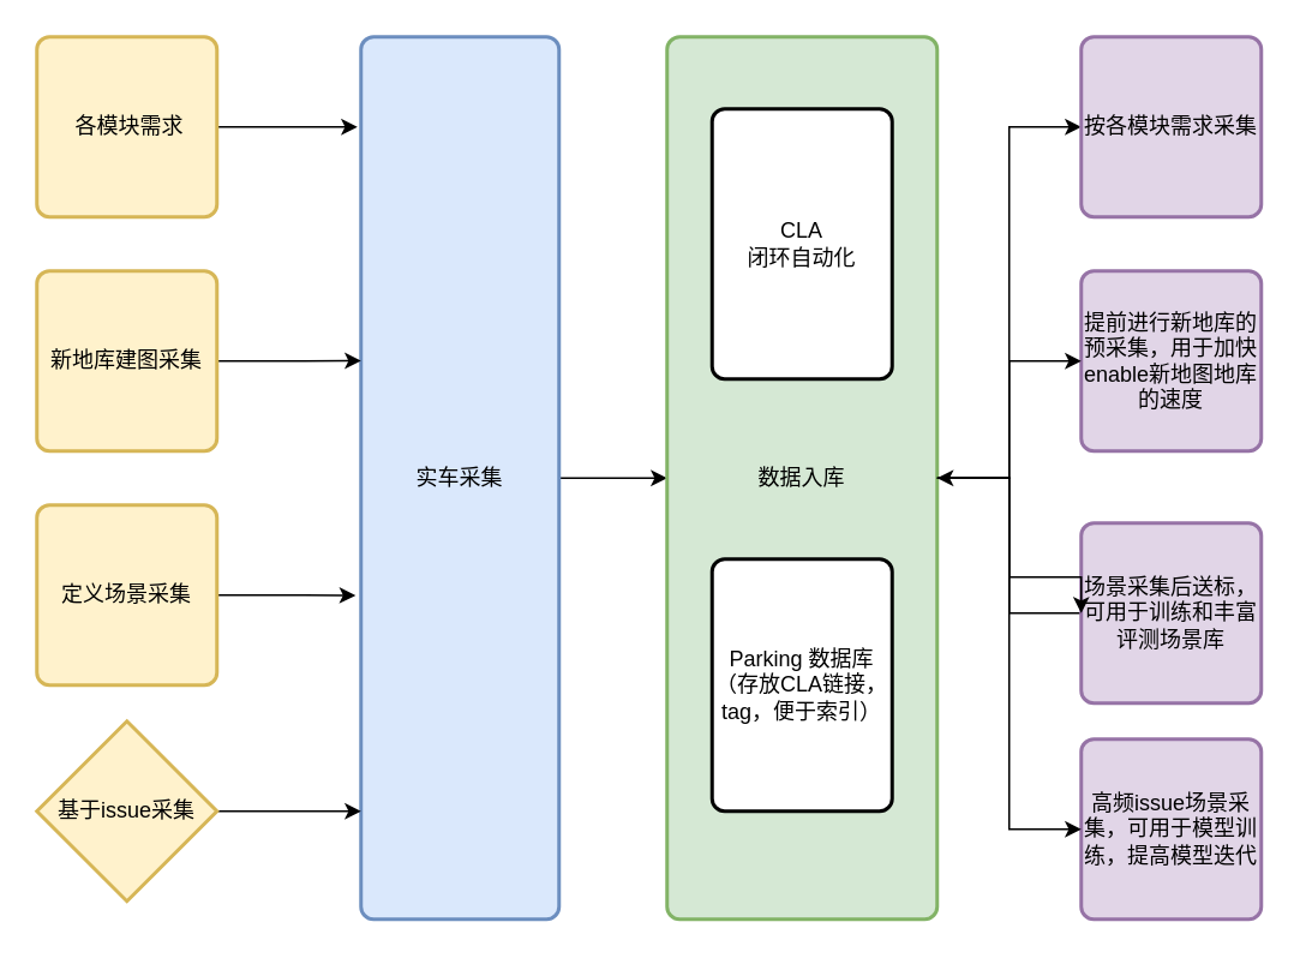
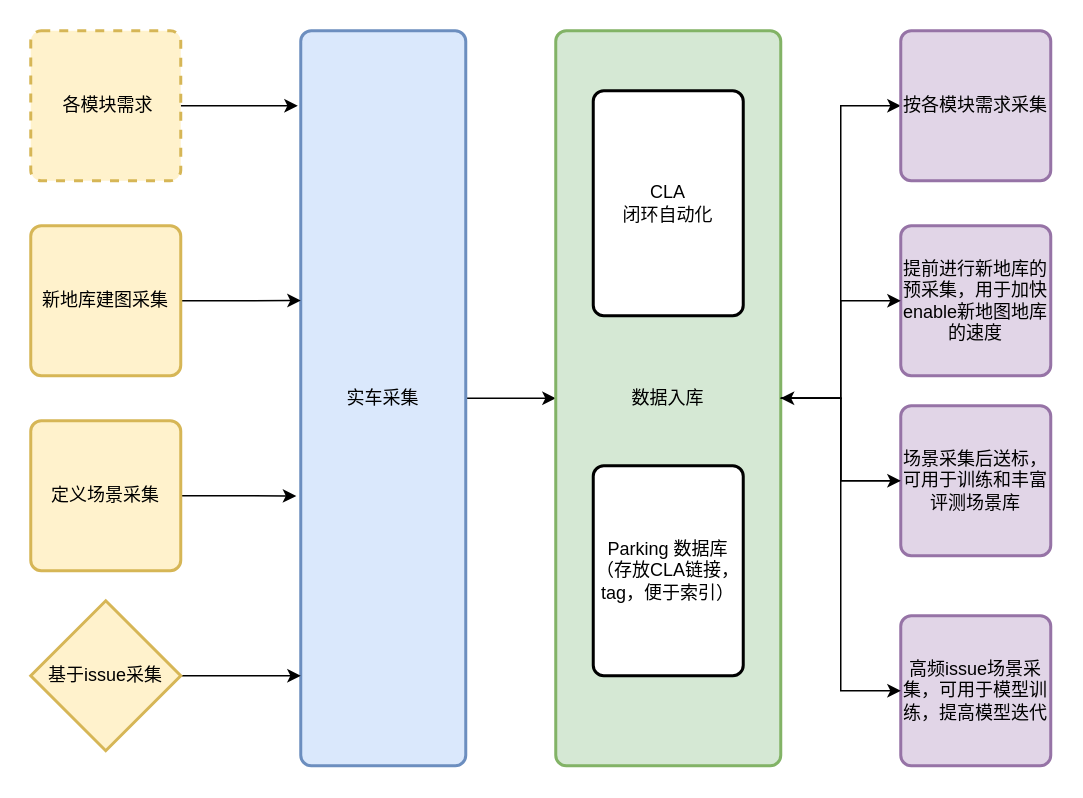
  <mxCell id="0" />
  <mxCell id="1" parent="0" />
  <mxCell id="2" style="edgeStyle=orthogonalEdgeStyle;rounded=0;orthogonalLoop=1;jettySize=auto;html=1;entryX=-0.018;entryY=0.102;entryDx=0;entryDy=0;entryPerimeter=0;" edge="1" parent="1" source="3" target="5"><mxGeometry relative="1" as="geometry" /></mxCell>
- <mxCell id="3" value="&amp;nbsp;各模块需求" style="rounded=1;whiteSpace=wrap;html=1;absoluteArcSize=1;arcSize=14;strokeWidth=2;fillColor=#fff2cc;strokeColor=#d6b656;" vertex="1" parent="1"><mxGeometry x="20" y="20" width="100" height="100" as="geometry" /></mxCell>
+ <mxCell id="3" value="&amp;nbsp;各模块需求" style="rounded=1;whiteSpace=wrap;html=1;absoluteArcSize=1;arcSize=14;strokeWidth=2;fillColor=#fff2cc;strokeColor=#d6b656;dashed=1;" vertex="1" parent="1"><mxGeometry x="20" y="20" width="100" height="100" as="geometry" /></mxCell>
  <mxCell id="4" style="edgeStyle=orthogonalEdgeStyle;rounded=0;orthogonalLoop=1;jettySize=auto;html=1;entryX=0;entryY=0.5;entryDx=0;entryDy=0;" edge="1" parent="1" source="5" target="13"><mxGeometry relative="1" as="geometry" /></mxCell>
  <mxCell id="5" value="实车采集" style="rounded=1;whiteSpace=wrap;html=1;absoluteArcSize=1;arcSize=14;strokeWidth=2;fillColor=#dae8fc;strokeColor=#6c8ebf;" vertex="1" parent="1"><mxGeometry x="200" y="20" width="110" height="490" as="geometry" /></mxCell>
  <mxCell id="6" style="edgeStyle=orthogonalEdgeStyle;rounded=0;orthogonalLoop=1;jettySize=auto;html=1;entryX=-0.027;entryY=0.633;entryDx=0;entryDy=0;entryPerimeter=0;" edge="1" parent="1" source="7" target="5"><mxGeometry relative="1" as="geometry" /></mxCell>
  <mxCell id="7" value="定义场景采集" style="rounded=1;whiteSpace=wrap;html=1;absoluteArcSize=1;arcSize=14;strokeWidth=2;fillColor=#fff2cc;strokeColor=#d6b656;" vertex="1" parent="1"><mxGeometry x="20" y="280" width="100" height="100" as="geometry" /></mxCell>
  <mxCell id="8" style="edgeStyle=orthogonalEdgeStyle;rounded=0;orthogonalLoop=1;jettySize=auto;html=1;entryX=0;entryY=0.367;entryDx=0;entryDy=0;entryPerimeter=0;" edge="1" parent="1" source="9" target="5"><mxGeometry relative="1" as="geometry" /></mxCell>
  <mxCell id="9" value="新地库建图采集" style="rounded=1;whiteSpace=wrap;html=1;absoluteArcSize=1;arcSize=14;strokeWidth=2;fillColor=#fff2cc;strokeColor=#d6b656;" vertex="1" parent="1"><mxGeometry x="20" y="150" width="100" height="100" as="geometry" /></mxCell>
  <mxCell id="10" value="" style="edgeStyle=orthogonalEdgeStyle;rounded=0;orthogonalLoop=1;jettySize=auto;html=1;" edge="1" parent="1" source="11" target="5"><mxGeometry relative="1" as="geometry"><Array as="points"><mxPoint x="190" y="450" /><mxPoint x="190" y="450" /></Array></mxGeometry></mxCell>
  <mxCell id="11" value="基于issue采集" style="rhombus;whiteSpace=wrap;html=1;absoluteArcSize=1;arcSize=14;strokeWidth=2;fillColor=#fff2cc;strokeColor=#d6b656;" vertex="1" parent="1"><mxGeometry x="20" y="400" width="100" height="100" as="geometry" /></mxCell>
  <mxCell id="12" style="edgeStyle=orthogonalEdgeStyle;rounded=0;orthogonalLoop=1;jettySize=auto;html=1;entryX=0;entryY=0.5;entryDx=0;entryDy=0;" edge="1" parent="1" source="13" target="20"><mxGeometry relative="1" as="geometry" /></mxCell>
  <mxCell id="13" value="数据入库" style="rounded=1;whiteSpace=wrap;html=1;absoluteArcSize=1;arcSize=14;strokeWidth=2;fillColor=#d5e8d4;strokeColor=#82b366;" vertex="1" parent="1"><mxGeometry x="370" y="20" width="150" height="490" as="geometry" /></mxCell>
  <mxCell id="14" value="CLA&lt;br&gt;闭环自动化" style="rounded=1;whiteSpace=wrap;html=1;absoluteArcSize=1;arcSize=14;strokeWidth=2;" vertex="1" parent="1"><mxGeometry x="395" y="60" width="100" height="150" as="geometry" /></mxCell>
  <mxCell id="15" value="Parking 数据库（存放CLA链接，tag，便于索引）" style="rounded=1;whiteSpace=wrap;html=1;absoluteArcSize=1;arcSize=14;strokeWidth=2;" vertex="1" parent="1"><mxGeometry x="395" y="310" width="100" height="140" as="geometry" /></mxCell>
  <mxCell id="16" value="高频issue场景采集，可用于模型训练，提高模型迭代" style="rounded=1;whiteSpace=wrap;html=1;absoluteArcSize=1;arcSize=14;strokeWidth=2;fillColor=#e1d5e7;strokeColor=#9673a6;" vertex="1" parent="1"><mxGeometry x="600" y="410" width="100" height="100" as="geometry" /></mxCell>
  <mxCell id="17" value="" style="edgeStyle=orthogonalEdgeStyle;rounded=0;orthogonalLoop=1;jettySize=auto;html=1;" edge="1" parent="1" source="18" target="13"><mxGeometry relative="1" as="geometry" /></mxCell>
- <mxCell id="18" value="场景采集后送标，可用于训练和丰富评测场景库" style="rounded=1;whiteSpace=wrap;html=1;absoluteArcSize=1;arcSize=14;strokeWidth=2;fillColor=#e1d5e7;strokeColor=#9673a6;" vertex="1" parent="1"><mxGeometry x="600" y="290" width="100" height="100" as="geometry" /></mxCell>
+ <mxCell id="18" value="场景采集后送标，可用于训练和丰富评测场景库" style="rounded=1;whiteSpace=wrap;html=1;absoluteArcSize=1;arcSize=14;strokeWidth=2;fillColor=#e1d5e7;strokeColor=#9673a6;" vertex="1" parent="1"><mxGeometry x="600" y="270" width="100" height="100" as="geometry" /></mxCell>
  <mxCell id="19" value="提前进行新地库的预采集，用于加快enable新地图地库的速度" style="rounded=1;whiteSpace=wrap;html=1;absoluteArcSize=1;arcSize=14;strokeWidth=2;fillColor=#e1d5e7;strokeColor=#9673a6;" vertex="1" parent="1"><mxGeometry x="600" y="150" width="100" height="100" as="geometry" /></mxCell>
  <mxCell id="20" value="按各模块需求采集" style="rounded=1;whiteSpace=wrap;html=1;absoluteArcSize=1;arcSize=14;strokeWidth=2;fillColor=#e1d5e7;strokeColor=#9673a6;" vertex="1" parent="1"><mxGeometry x="600" y="20" width="100" height="100" as="geometry" /></mxCell>
  <mxCell id="21" style="edgeStyle=orthogonalEdgeStyle;rounded=0;orthogonalLoop=1;jettySize=auto;html=1;entryX=0;entryY=0.5;entryDx=0;entryDy=0;exitX=1;exitY=0.5;exitDx=0;exitDy=0;" edge="1" parent="1" source="13" target="19"><mxGeometry relative="1" as="geometry"><mxPoint x="580" y="300" as="sourcePoint" /><mxPoint x="660" y="105" as="targetPoint" /></mxGeometry></mxCell>
  <mxCell id="22" style="edgeStyle=orthogonalEdgeStyle;rounded=0;orthogonalLoop=1;jettySize=auto;html=1;entryX=0;entryY=0.5;entryDx=0;entryDy=0;exitX=1;exitY=0.5;exitDx=0;exitDy=0;" edge="1" parent="1" source="13" target="18"><mxGeometry relative="1" as="geometry"><mxPoint x="860" y="290" as="sourcePoint" /><mxPoint x="940" y="225" as="targetPoint" /><Array as="points"><mxPoint x="560" y="265" /><mxPoint x="560" y="320" /></Array></mxGeometry></mxCell>
  <mxCell id="23" style="edgeStyle=orthogonalEdgeStyle;rounded=0;orthogonalLoop=1;jettySize=auto;html=1;entryX=0;entryY=0.5;entryDx=0;entryDy=0;exitX=1;exitY=0.5;exitDx=0;exitDy=0;" edge="1" parent="1" source="13" target="16"><mxGeometry relative="1" as="geometry"><mxPoint x="550" y="260" as="sourcePoint" /><mxPoint x="940" y="415" as="targetPoint" /><Array as="points"><mxPoint x="560" y="265" /><mxPoint x="560" y="460" /></Array></mxGeometry></mxCell>
